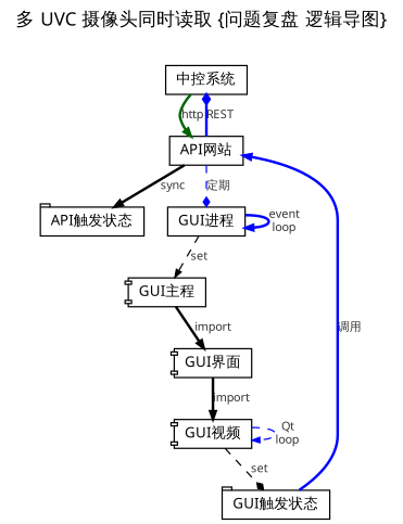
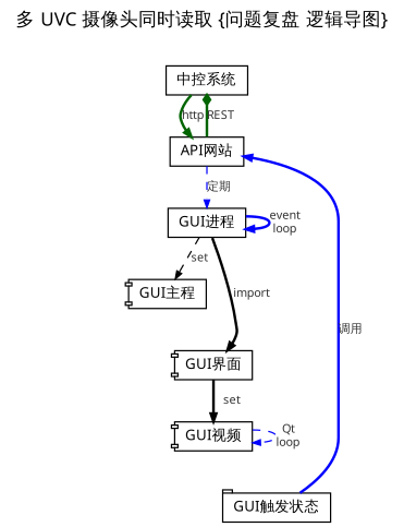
  digraph {
    fontname="Noto Sans"
    fontsize=14.0
    label="多 UVC 摄像头同时读取 {问题复盘 逻辑导图}"
    labeljust=r
    labelloc=t
    rankdir=TB
    ranksep=0.3
    node [fontname="Noto Sans" fontsize=11.0 shape=box]
    edge [arrowhead=normal arrowsize=0.6 arrowtail=none fontcolor="#333333" fontname="Noto Sans" fontsize=9.0 style=bold]
    n1 [height=0.3 label="中控系统"]
    n2 [height=0.3 label="API网站"]
-   n3 [height=0.3 label="API触发状态" shape=tab]
    n4 [height=0.3 label="GUI进程"]
    n5 [height=0.3 label="GUI主程" shape=component]
    n6 [height=0.3 label="GUI界面" shape=component]
    n7 [height=0.3 label="GUI触发状态" shape=tab]
    n8 [height=0.3 label="GUI视频" shape=component]
    n1 -> n2 [color=darkgreen label=http]
-   n2 -> n1 [arrowhead=diamond color=blue label=REST]
-   n2 -> n3 [label=sync]
-   n2 -> n4 [arrowhead=diamond color=blue label="定期" style=dashed]
+   n2 -> n1 [arrowhead=diamond color=darkgreen label=REST]
+   n2 -> n4 [color=blue label="定期" style=dashed]
    n4 -> n4 [color=blue label="event\nloop"]
    n4 -> n5 [label=set style=dashed]
-   n5 -> n6 [label=import]
-   n6 -> n8 [label=import]
+   n4 -> n6 [label=import]
+   n6 -> n8 [label=set]
    n7 -> n2 [color=blue label="调用"]
-   n8 -> n7 [arrowhead=diamond label=set style=dashed]
    n8 -> n8 [color=blue label="Qt\nloop" style=dashed]
  }
